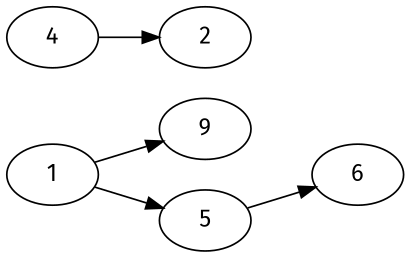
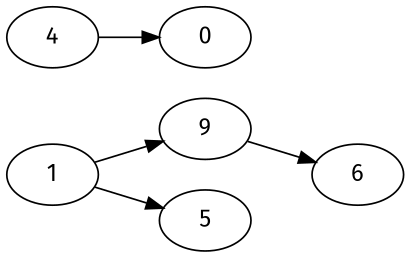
  digraph {
    fontname="Fira Sans"
    rankdir=LR
    node [fontname="Fira Sans"]
    edge [fontname="Fira Sans"]
    1 [alpha=38.36]
    n2 [alpha=20.89 label=9]
    5 [alpha=26.06]
    6 [alpha=44.53]
-   2 [alpha=40.32]
+   2 [alpha=40.32 label=0]
    4 [alpha=42.65]
    1 -> n2
    1 -> 5
-   5 -> 6
+   n2 -> 6
    4 -> 2
  }
